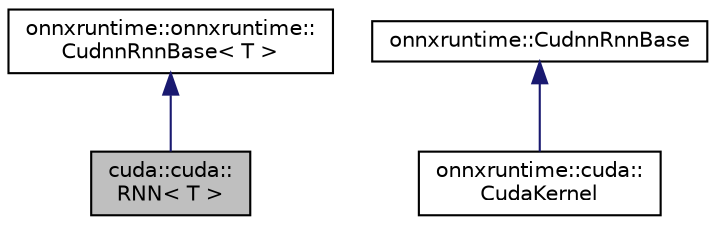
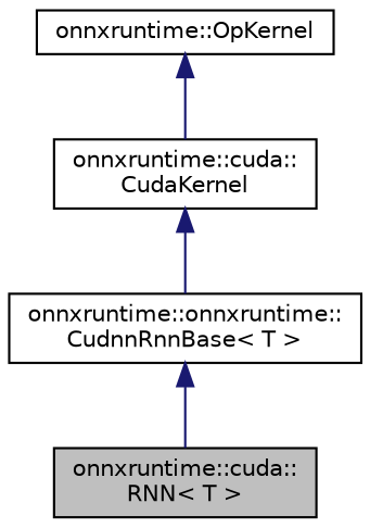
  digraph {
    node [color=black fillcolor=white fontname=Helvetica fontsize=10 shape=record style=filled]
    edge [color=midnightblue dir=back fontname=Helvetica fontsize=10 labelfontname=Helvetica labelfontsize=10 style=solid]
-   n1 [fillcolor=grey75 fontcolor=black height=0.2 label="cuda::cuda::\lRNN\< T \>" width=0.4]
+   n1 [fillcolor=grey75 fontcolor=black height=0.2 label="onnxruntime::cuda::\lRNN\< T \>" width=0.4]
    n2 [height=0.2 label="onnxruntime::onnxruntime::\lCudnnRnnBase\< T \>" width=0.4]
    n3 [height=0.2 label="onnxruntime::cuda::\lCudaKernel" width=0.4]
-   n4 [height=0.2 label="onnxruntime::CudnnRnnBase" width=0.4]
+   n4 [height=0.2 label="onnxruntime::OpKernel" width=0.4]
    n2 -> n1
+   n3 -> n2
    n4 -> n3
  }
